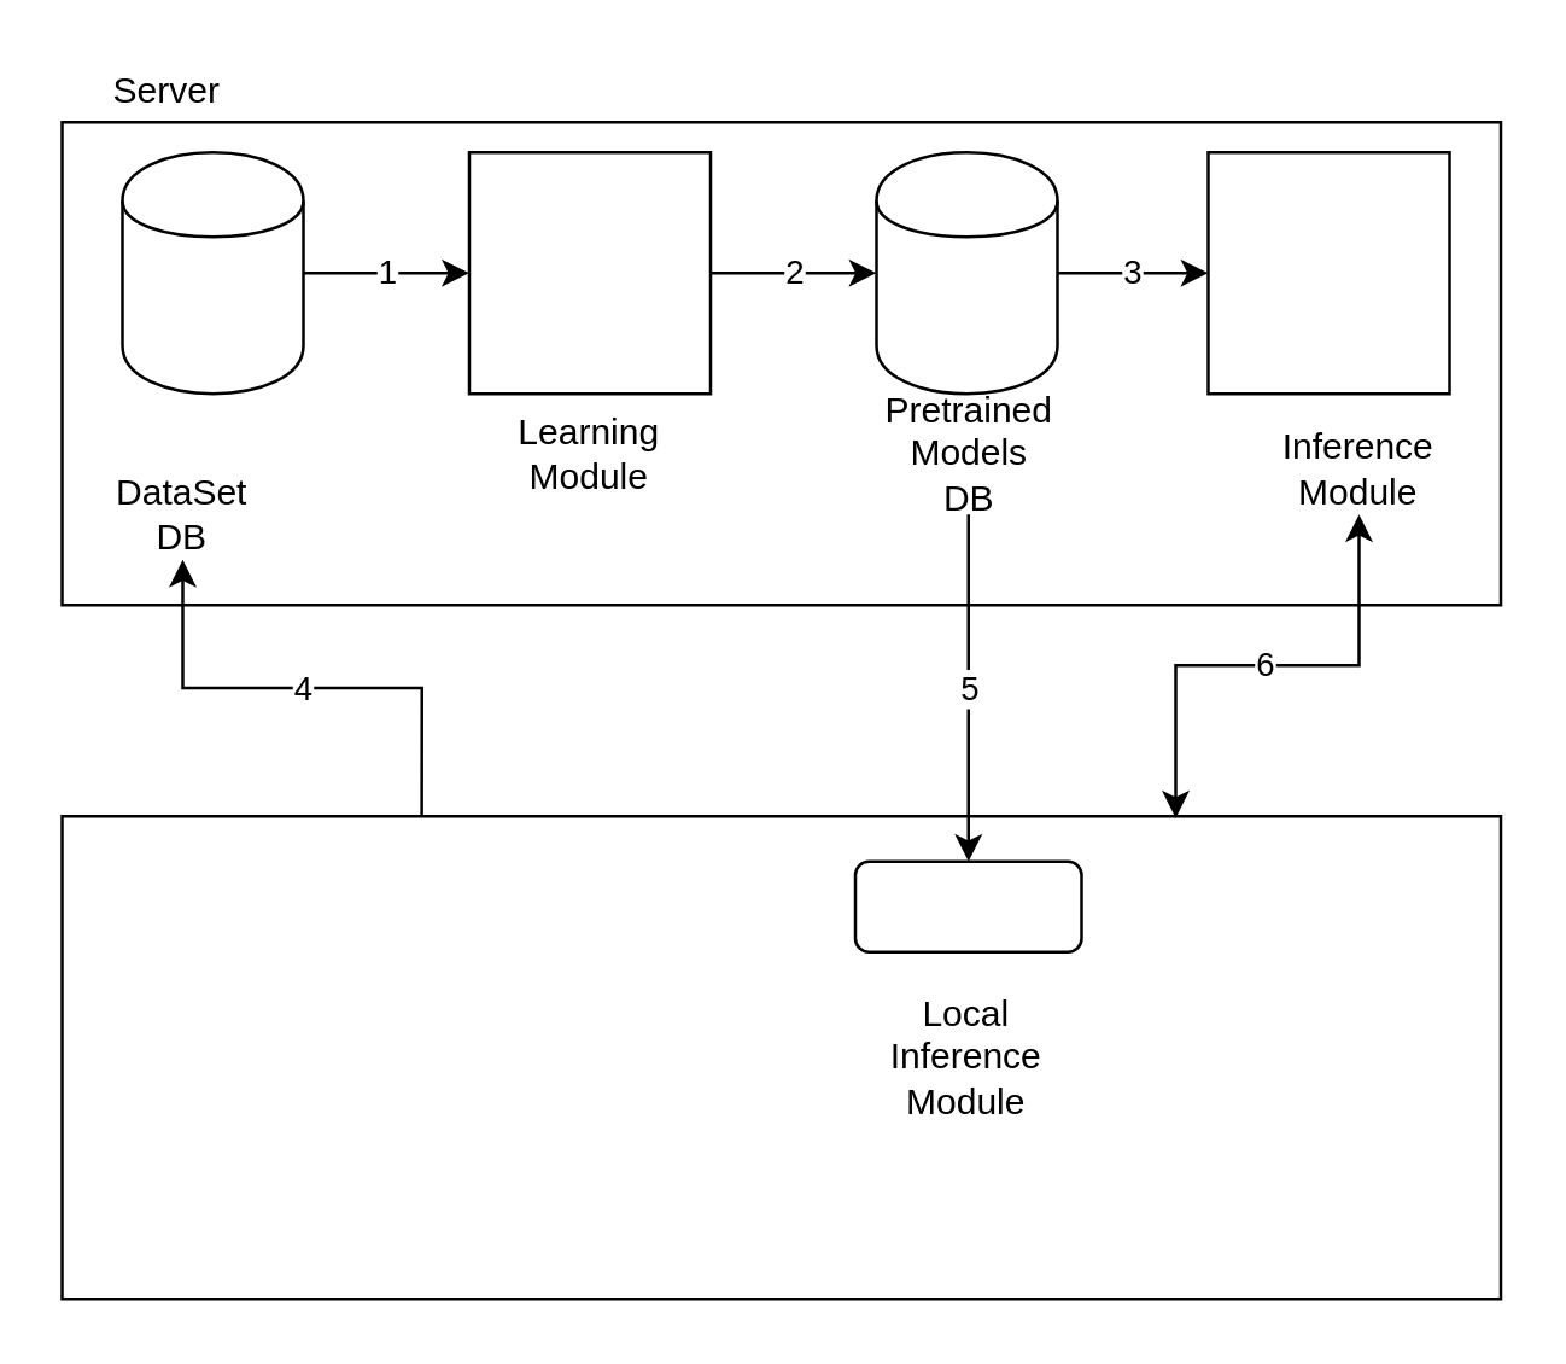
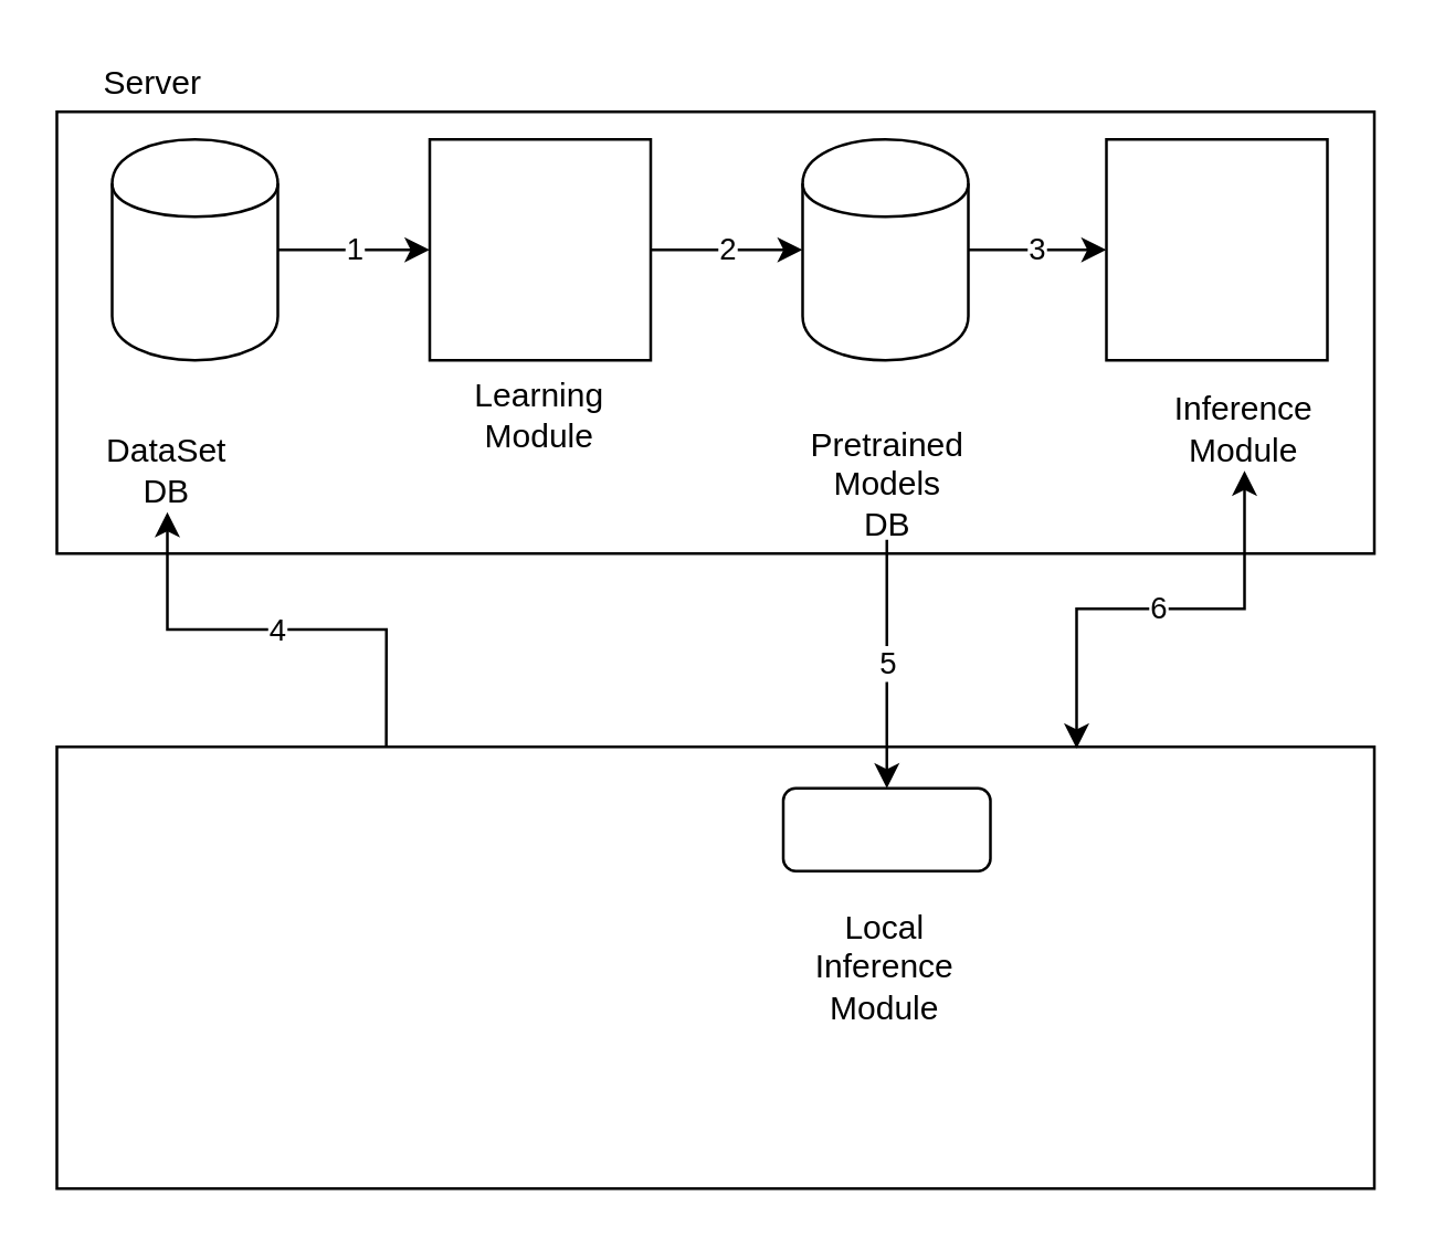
  <mxCell id="0" />
  <mxCell id="1" parent="0" />
  <mxCell id="2" value="" style="rounded=0;whiteSpace=wrap;html=1;" vertex="1" parent="1"><mxGeometry x="20" y="40" width="477" height="160" as="geometry" /></mxCell>
  <mxCell id="3" value="1" style="edgeStyle=orthogonalEdgeStyle;rounded=0;orthogonalLoop=1;jettySize=auto;html=1;exitX=1;exitY=0.5;exitDx=0;exitDy=0;entryX=0;entryY=0.5;entryDx=0;entryDy=0;" edge="1" parent="1" source="4" target="6"><mxGeometry relative="1" as="geometry" /></mxCell>
  <mxCell id="4" value="" style="shape=cylinder;whiteSpace=wrap;html=1;boundedLbl=1;backgroundOutline=1;" vertex="1" parent="1"><mxGeometry x="40" y="50" width="60" height="80" as="geometry" /></mxCell>
  <mxCell id="5" value="2" style="edgeStyle=orthogonalEdgeStyle;rounded=0;orthogonalLoop=1;jettySize=auto;html=1;exitX=1;exitY=0.5;exitDx=0;exitDy=0;entryX=0;entryY=0.5;entryDx=0;entryDy=0;" edge="1" parent="1" source="6" target="14"><mxGeometry relative="1" as="geometry" /></mxCell>
  <mxCell id="6" value="" style="whiteSpace=wrap;html=1;aspect=fixed;" vertex="1" parent="1"><mxGeometry x="155" y="50" width="80" height="80" as="geometry" /></mxCell>
  <mxCell id="7" value="" style="whiteSpace=wrap;html=1;aspect=fixed;" vertex="1" parent="1"><mxGeometry x="400" y="50" width="80" height="80" as="geometry" /></mxCell>
  <mxCell id="8" value="" style="rounded=0;whiteSpace=wrap;html=1;" vertex="1" parent="1"><mxGeometry x="20" y="270" width="477" height="160" as="geometry" /></mxCell>
  <mxCell id="9" value="Server" style="text;html=1;strokeColor=none;fillColor=none;align=center;verticalAlign=middle;whiteSpace=wrap;rounded=0;" vertex="1" parent="1"><mxGeometry x="20" y="20" width="70" height="20" as="geometry" /></mxCell>
  <mxCell id="10" value="4" style="edgeStyle=orthogonalEdgeStyle;rounded=0;orthogonalLoop=1;jettySize=auto;html=1;exitX=0.5;exitY=1;exitDx=0;exitDy=0;entryX=0.25;entryY=0;entryDx=0;entryDy=0;startArrow=classic;startFill=1;endArrow=none;endFill=0;" edge="1" parent="1" source="11" target="8"><mxGeometry relative="1" as="geometry" /></mxCell>
  <mxCell id="11" value="DataSet DB" style="text;html=1;strokeColor=none;fillColor=none;align=center;verticalAlign=middle;whiteSpace=wrap;rounded=0;" vertex="1" parent="1"><mxGeometry x="30" y="155" width="60" height="30" as="geometry" /></mxCell>
  <mxCell id="12" value="Learning Module" style="text;html=1;strokeColor=none;fillColor=none;align=center;verticalAlign=middle;whiteSpace=wrap;rounded=0;" vertex="1" parent="1"><mxGeometry x="165" y="135" width="60" height="30" as="geometry" /></mxCell>
  <mxCell id="13" value="3" style="edgeStyle=orthogonalEdgeStyle;rounded=0;orthogonalLoop=1;jettySize=auto;html=1;exitX=1;exitY=0.5;exitDx=0;exitDy=0;entryX=0;entryY=0.5;entryDx=0;entryDy=0;" edge="1" parent="1" source="14" target="7"><mxGeometry relative="1" as="geometry" /></mxCell>
  <mxCell id="14" value="" style="shape=cylinder;whiteSpace=wrap;html=1;boundedLbl=1;backgroundOutline=1;" vertex="1" parent="1"><mxGeometry x="290" y="50" width="60" height="80" as="geometry" /></mxCell>
  <mxCell id="15" value="5" style="edgeStyle=orthogonalEdgeStyle;rounded=0;orthogonalLoop=1;jettySize=auto;html=1;exitX=0.5;exitY=1;exitDx=0;exitDy=0;entryX=0.5;entryY=0;entryDx=0;entryDy=0;startArrow=none;startFill=0;" edge="1" parent="1" source="16" target="19"><mxGeometry relative="1" as="geometry" /></mxCell>
- <mxCell id="16" value="Pretrained Models DB" style="text;html=1;strokeColor=none;fillColor=none;align=center;verticalAlign=middle;whiteSpace=wrap;rounded=0;" vertex="1" parent="1"><mxGeometry x="290.5" y="130" width="60" height="40" as="geometry" /></mxCell>
+ <mxCell id="16" value="Pretrained Models DB" style="text;html=1;strokeColor=none;fillColor=none;align=center;verticalAlign=middle;whiteSpace=wrap;rounded=0;" vertex="1" parent="1"><mxGeometry x="290.5" y="155" width="60" height="40" as="geometry" /></mxCell>
  <mxCell id="17" value="6" style="edgeStyle=orthogonalEdgeStyle;rounded=0;orthogonalLoop=1;jettySize=auto;html=1;exitX=0.5;exitY=1;exitDx=0;exitDy=0;entryX=0.774;entryY=0.004;entryDx=0;entryDy=0;entryPerimeter=0;startArrow=classic;startFill=1;" edge="1" parent="1" source="18" target="8"><mxGeometry relative="1" as="geometry" /></mxCell>
  <mxCell id="18" value="Inference Module" style="text;html=1;strokeColor=none;fillColor=none;align=center;verticalAlign=middle;whiteSpace=wrap;rounded=0;" vertex="1" parent="1"><mxGeometry x="420" y="140" width="60" height="30" as="geometry" /></mxCell>
  <mxCell id="19" value="" style="rounded=1;whiteSpace=wrap;html=1;" vertex="1" parent="1"><mxGeometry x="283" y="285" width="75" height="30" as="geometry" /></mxCell>
  <mxCell id="20" value="Local Inference Module" style="text;html=1;strokeColor=none;fillColor=none;align=center;verticalAlign=middle;whiteSpace=wrap;rounded=0;" vertex="1" parent="1"><mxGeometry x="300" y="340" width="40" height="20" as="geometry" /></mxCell>
